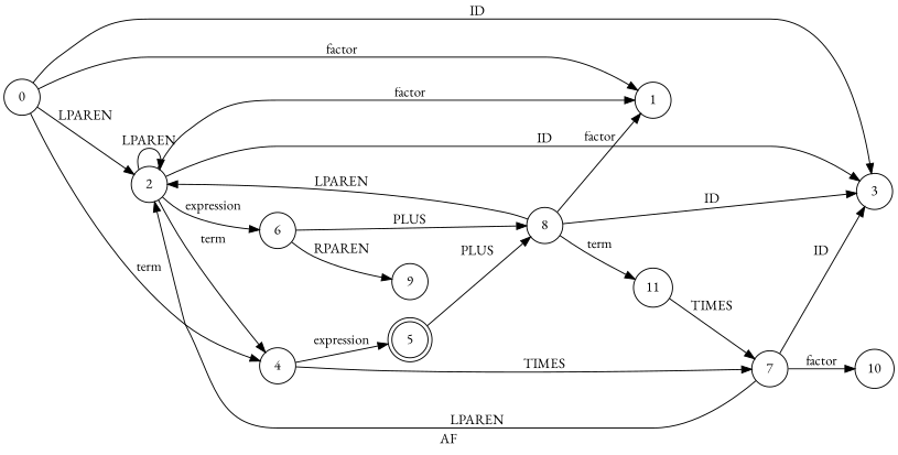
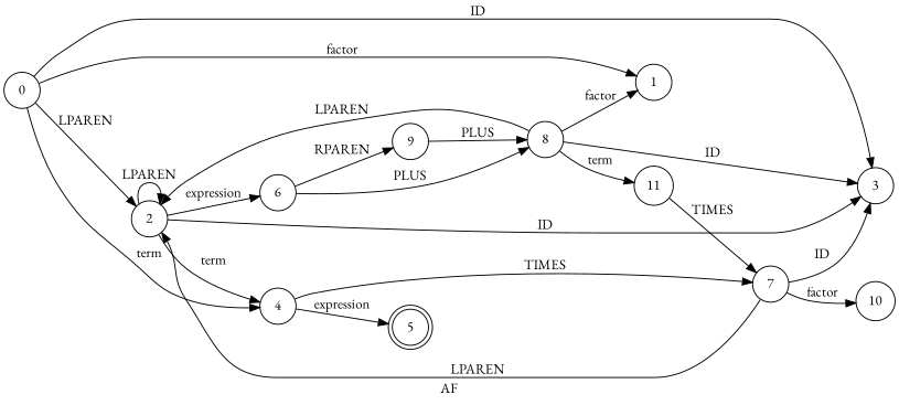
  digraph {
    fontname="EB Garamond"
    label=AF
    rankdir=LR
    node [fontname="EB Garamond" shape=circle]
    edge [fontname="EB Garamond"]
    n1 [label=0]
    n2 [label=1]
    n3 [label=2]
    n4 [label=3]
    n5 [label=4]
    n6 [label=6]
    n7 [label=5 shape=doublecircle]
    n8 [label=7]
    n9 [label=8]
    n10 [label=9]
    n11 [label=10]
    n12 [label=11]
    n1 -> n2 [label=factor]
    n1 -> n3 [label=LPAREN]
    n1 -> n4 [label=ID]
    n1 -> n5 [label=term]
-   n3 -> n2 [label=factor]
    n3 -> n3 [label=LPAREN]
    n3 -> n4 [label=ID]
    n3 -> n5 [label=term]
    n3 -> n6 [label=expression]
    n5 -> n7 [label=expression]
    n5 -> n8 [label=TIMES]
    n6 -> n9 [label=PLUS]
    n6 -> n10 [label=RPAREN]
-   n7 -> n9 [label=PLUS]
+   n10 -> n9 [label=PLUS]
    n8 -> n3 [label=LPAREN]
    n8 -> n4 [label=ID]
    n8 -> n11 [label=factor]
    n9 -> n2 [label=factor]
    n9 -> n3 [label=LPAREN]
    n9 -> n4 [label=ID]
    n9 -> n12 [label=term]
    n12 -> n8 [label=TIMES]
  }
